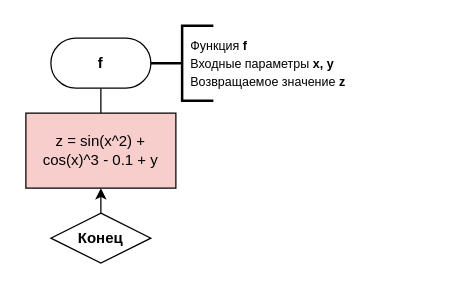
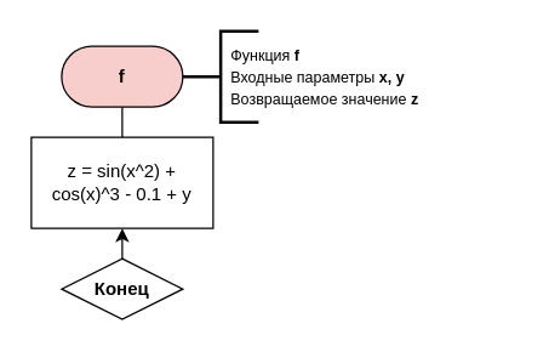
  <mxCell id="0" />
  <mxCell id="1" parent="0" />
  <mxCell id="2" value="" style="endArrow=none;html=1;rounded=0;entryX=0.5;entryY=1;entryDx=0;entryDy=0;entryPerimeter=0;exitX=0.5;exitY=0;exitDx=0;exitDy=0;" parent="1" edge="1"><mxGeometry width="50" height="50" relative="1" as="geometry"><mxPoint x="80" y="90" as="sourcePoint" /><mxPoint x="80" y="70" as="targetPoint" /></mxGeometry></mxCell>
- <mxCell id="3" value="&lt;b&gt;f&lt;br&gt;&lt;/b&gt;" style="rounded=1;whiteSpace=wrap;html=1;arcSize=50;" parent="1" vertex="1"><mxGeometry x="40" y="30" width="80" height="40" as="geometry" /></mxCell>
+ <mxCell id="3" value="&lt;b&gt;f&lt;br&gt;&lt;/b&gt;" style="rounded=1;whiteSpace=wrap;html=1;arcSize=50;fillColor=#f8cecc;" parent="1" vertex="1"><mxGeometry x="40" y="30" width="80" height="40" as="geometry" /></mxCell>
  <mxCell id="4" value="&lt;b&gt;Конец&lt;/b&gt;" style="rhombus;whiteSpace=wrap;html=1;arcSize=50;" parent="1" vertex="1"><mxGeometry x="40" y="170" width="80" height="40" as="geometry" /></mxCell>
  <mxCell id="5" value="" style="group" parent="1" vertex="1" connectable="0"><mxGeometry x="120" y="20" width="220" height="60" as="geometry" /></mxCell>
  <mxCell id="6" value="" style="strokeWidth=2;html=1;shape=mxgraph.flowchart.annotation_2;align=left;labelPosition=right;pointerEvents=1;fontFamily=Helvetica;" parent="5" vertex="1"><mxGeometry width="50" height="60" as="geometry" /></mxCell>
  <mxCell id="7" value="&lt;div style=&quot;&quot;&gt;&lt;font size=&quot;1&quot;&gt;Функция &lt;b&gt;f&lt;/b&gt;&lt;/font&gt;&lt;/div&gt;&lt;div style=&quot;&quot;&gt;&lt;font size=&quot;1&quot;&gt;Входные параметры&amp;nbsp;&lt;b&gt;x, y&lt;/b&gt;&lt;/font&gt;&lt;/div&gt;&lt;div style=&quot;&quot;&gt;&lt;font size=&quot;1&quot;&gt;Возвращаемое значение &lt;b&gt;z&lt;/b&gt;&lt;/font&gt;&lt;/div&gt;" style="text;html=1;strokeColor=none;fillColor=none;align=left;verticalAlign=middle;whiteSpace=wrap;rounded=0;fontFamily=Helvetica;" parent="5" vertex="1"><mxGeometry x="30" width="190" height="60" as="geometry" /></mxCell>
  <mxCell id="8" value="" style="endArrow=classic;html=1;rounded=0;entryX=0.5;entryY=1;entryDx=0;entryDy=0;exitX=0.5;exitY=0;exitDx=0;exitDy=0;" parent="1" source="4" target="9" edge="1"><mxGeometry width="50" height="50" relative="1" as="geometry"><mxPoint x="-230" y="300" as="sourcePoint" /><mxPoint x="80" y="280" as="targetPoint" /></mxGeometry></mxCell>
- <mxCell id="9" value="z = sin(x^2) + cos(x)^3 - 0.1 + y" style="rounded=0;whiteSpace=wrap;html=1;fillColor=#f8cecc;" vertex="1" parent="1"><mxGeometry x="20" y="90" width="120" height="60" as="geometry" /></mxCell>
+ <mxCell id="9" value="z = sin(x^2) + cos(x)^3 - 0.1 + y" style="rounded=0;whiteSpace=wrap;html=1;" vertex="1" parent="1"><mxGeometry x="20" y="90" width="120" height="60" as="geometry" /></mxCell>
